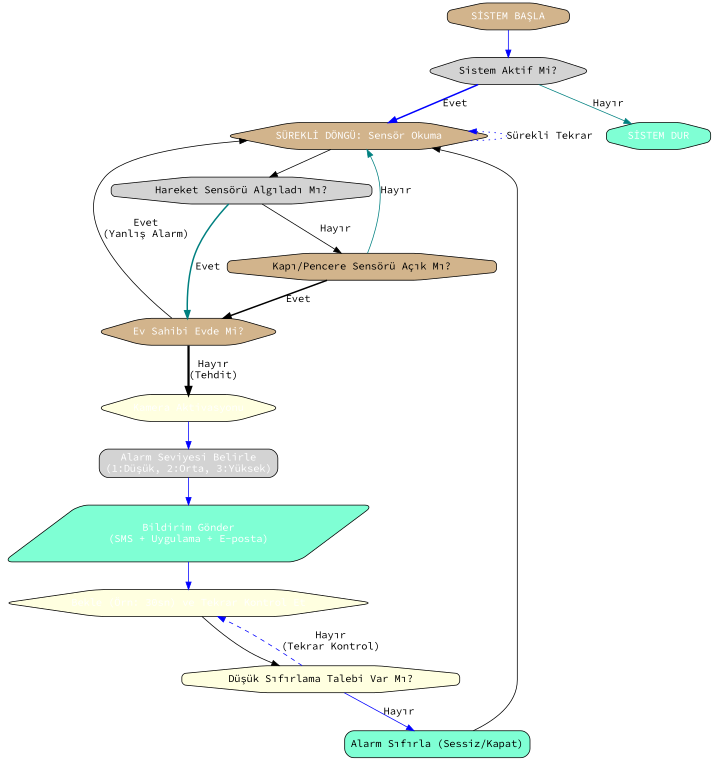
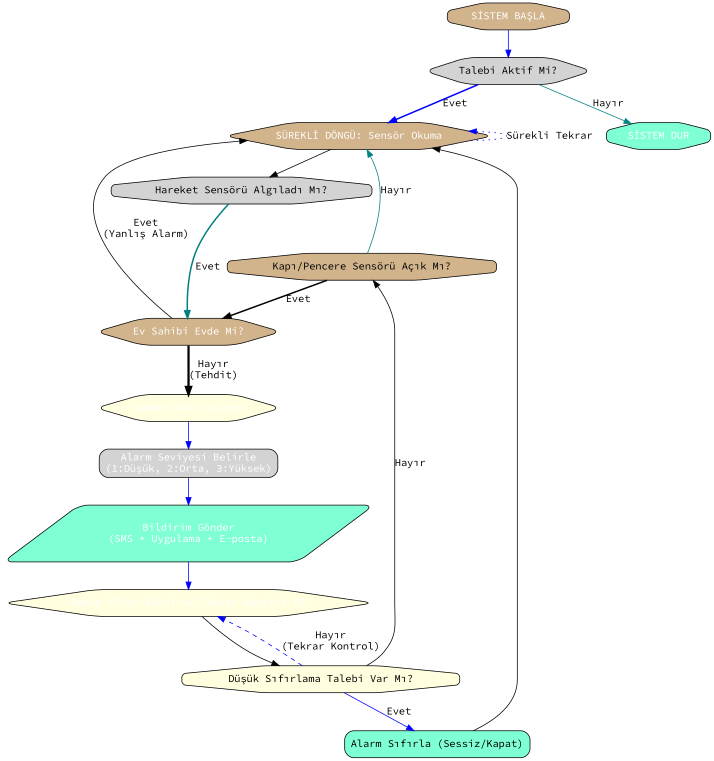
  digraph {
    fontname="Source Code Pro"
    rankdir=TB
    node [fillcolor=tan fontcolor=white fontname="Source Code Pro" shape=octagon style="rounded, filled,filled"]
    edge [color=blue fontname="Source Code Pro"]
    n1 [label="SİSTEM BAŞLA"]
-   n2 [fillcolor=lightgrey label="Sistem Aktif Mi?" shape=hexagon fontcolor=""]
+   n2 [fillcolor=lightgrey label="Talebi Aktif Mi?" shape=hexagon fontcolor=""]
    n3 [label="SÜREKLİ DÖNGÜ: Sensör Okuma" shape=hexagon]
    n4 [fillcolor=aquamarine label="SİSTEM DUR"]
    n5 [fillcolor=lightgrey label="Hareket Sensörü Algıladı Mı?" fontcolor=""]
    n6 [label="Kapı/Pencere Sensörü Açık Mı?" fontcolor=""]
    n7 [label="Ev Sahibi Evde Mi?" shape=hexagon]
    n8 [fillcolor=lightyellow label="Kamera Aktivasyonu" shape=hexagon]
    n9 [fillcolor=lightgrey label="Alarm Seviyesi Belirle\n(1:Düşük, 2:Orta, 3:Yüksek)" shape=box]
    n10 [fillcolor=aquamarine label="Bildirim Gönder\n(SMS + Uygulama + E-posta)" shape=parallelogram]
    n11 [fillcolor=lightyellow label="Bekle (Örn: 30sn) ve Tekrar Kontrol Et" shape=hexagon]
    n12 [fillcolor=lightyellow label="Düşük Sıfırlama Talebi Var Mı?" fontcolor=""]
    n13 [fillcolor=aquamarine label="Alarm Sıfırla (Sessiz/Kapat)" shape=box fontcolor=""]
    n1 -> n2
    n2 -> n3 [label=Evet penwidth=2]
    n2 -> n4 [color=teal label="Hayır"]
    n3 -> n3 [dir=back label="Sürekli Tekrar" style=dotted]
    n3 -> n5 [color=black]
-   n5 -> n6 [color=black label="Hayır"]
+   n12 -> n6 [color=black label="Hayır"]
    n5 -> n7 [color=teal label=Evet penwidth=2]
    n6 -> n3 [color=teal label="Hayır"]
    n6 -> n7 [color=black label=Evet penwidth=2]
    n7 -> n3 [color=black label="Evet\n(Yanlış Alarm)"]
    n7 -> n8 [color=black label="Hayır\n(Tehdit)" penwidth=3]
    n8 -> n9
    n9 -> n10
    n10 -> n11
    n11 -> n12 [color=black]
    n12 -> n11 [label="Hayır\n(Tekrar Kontrol)" style=dashed]
-   n12 -> n13 [label="Hayır"]
+   n12 -> n13 [label=Evet]
    n13 -> n3 [color=black]
  }
